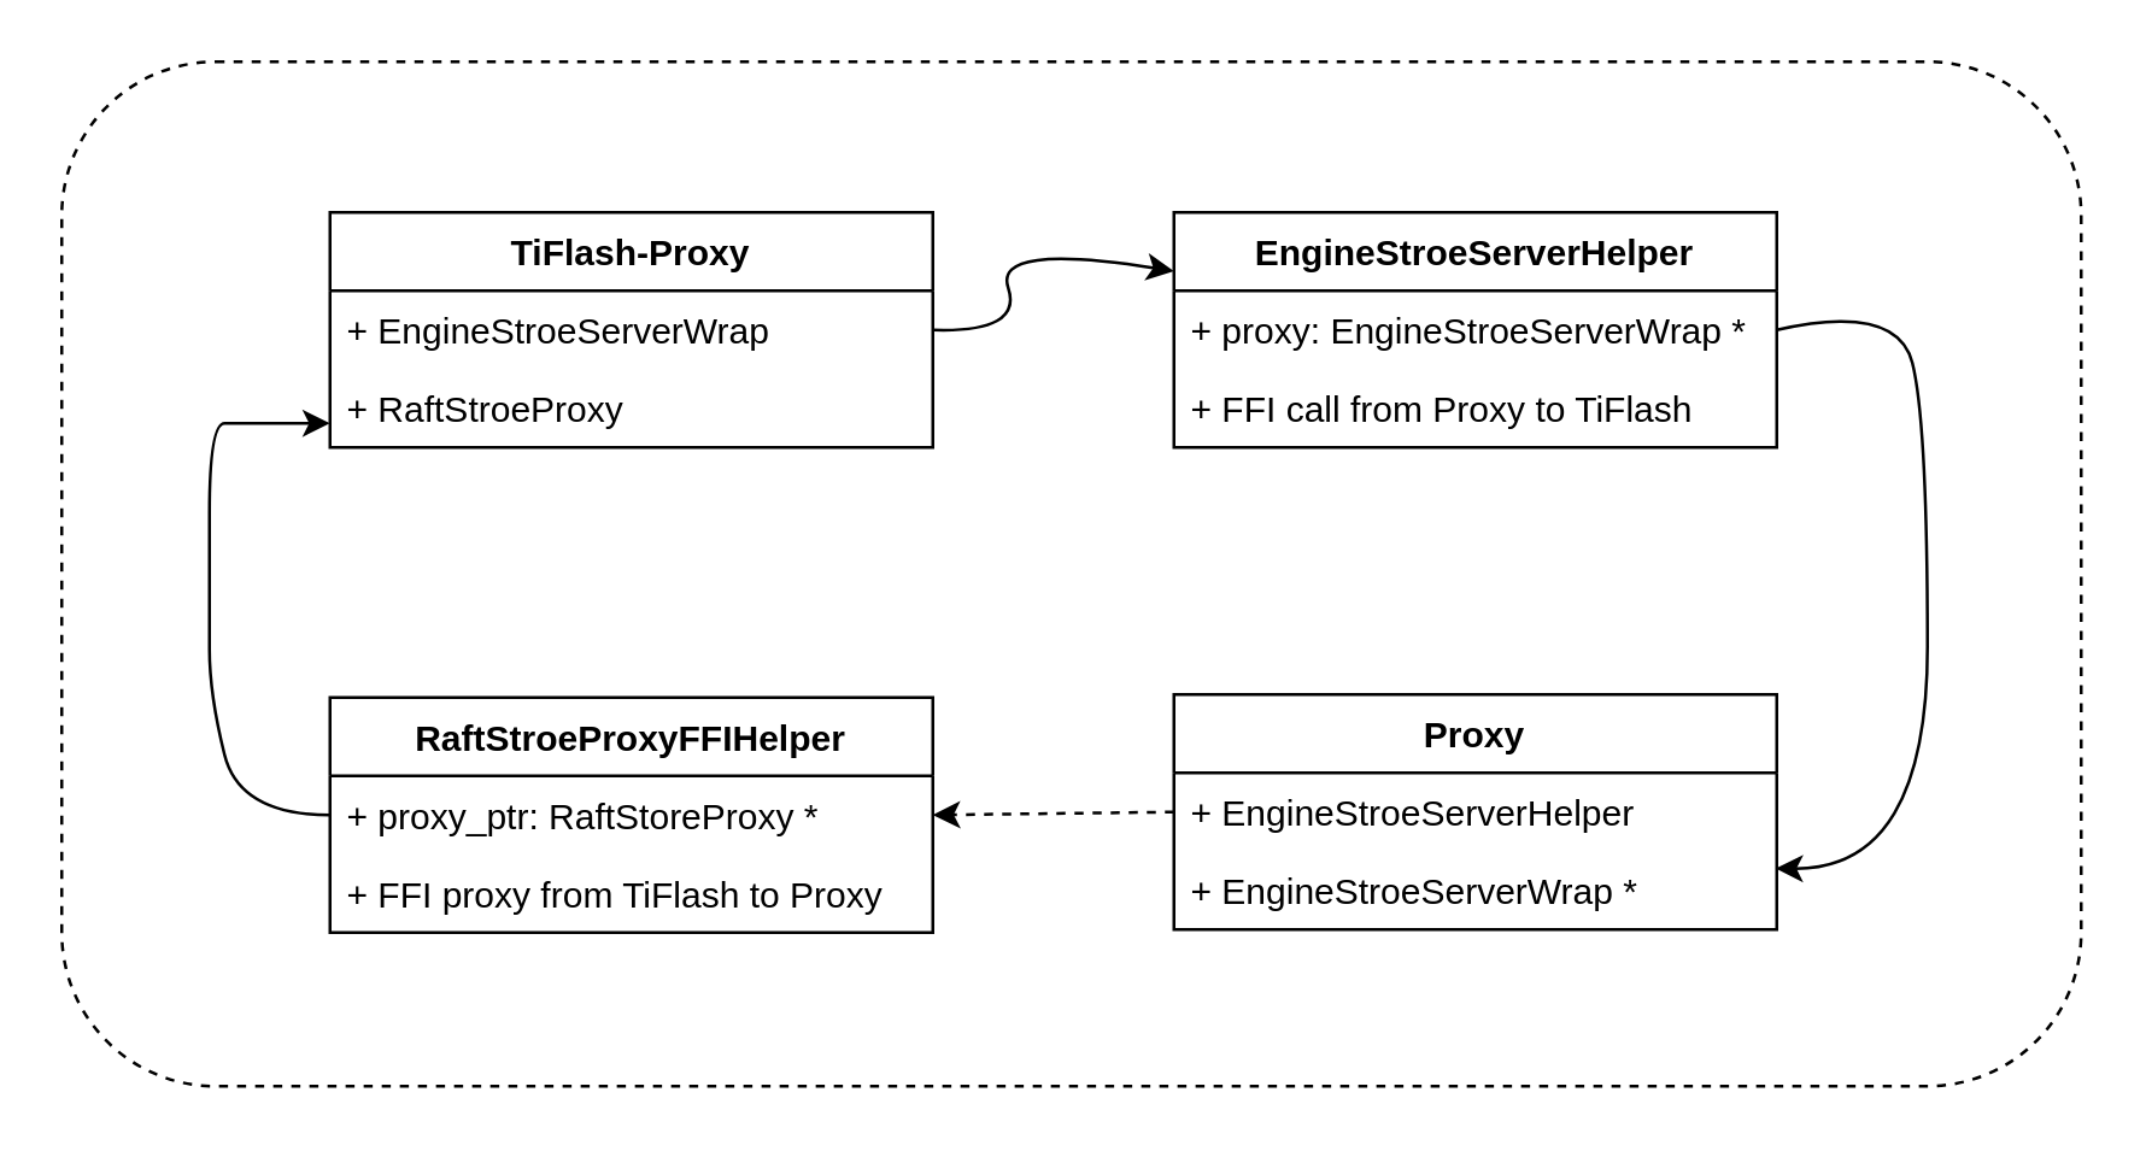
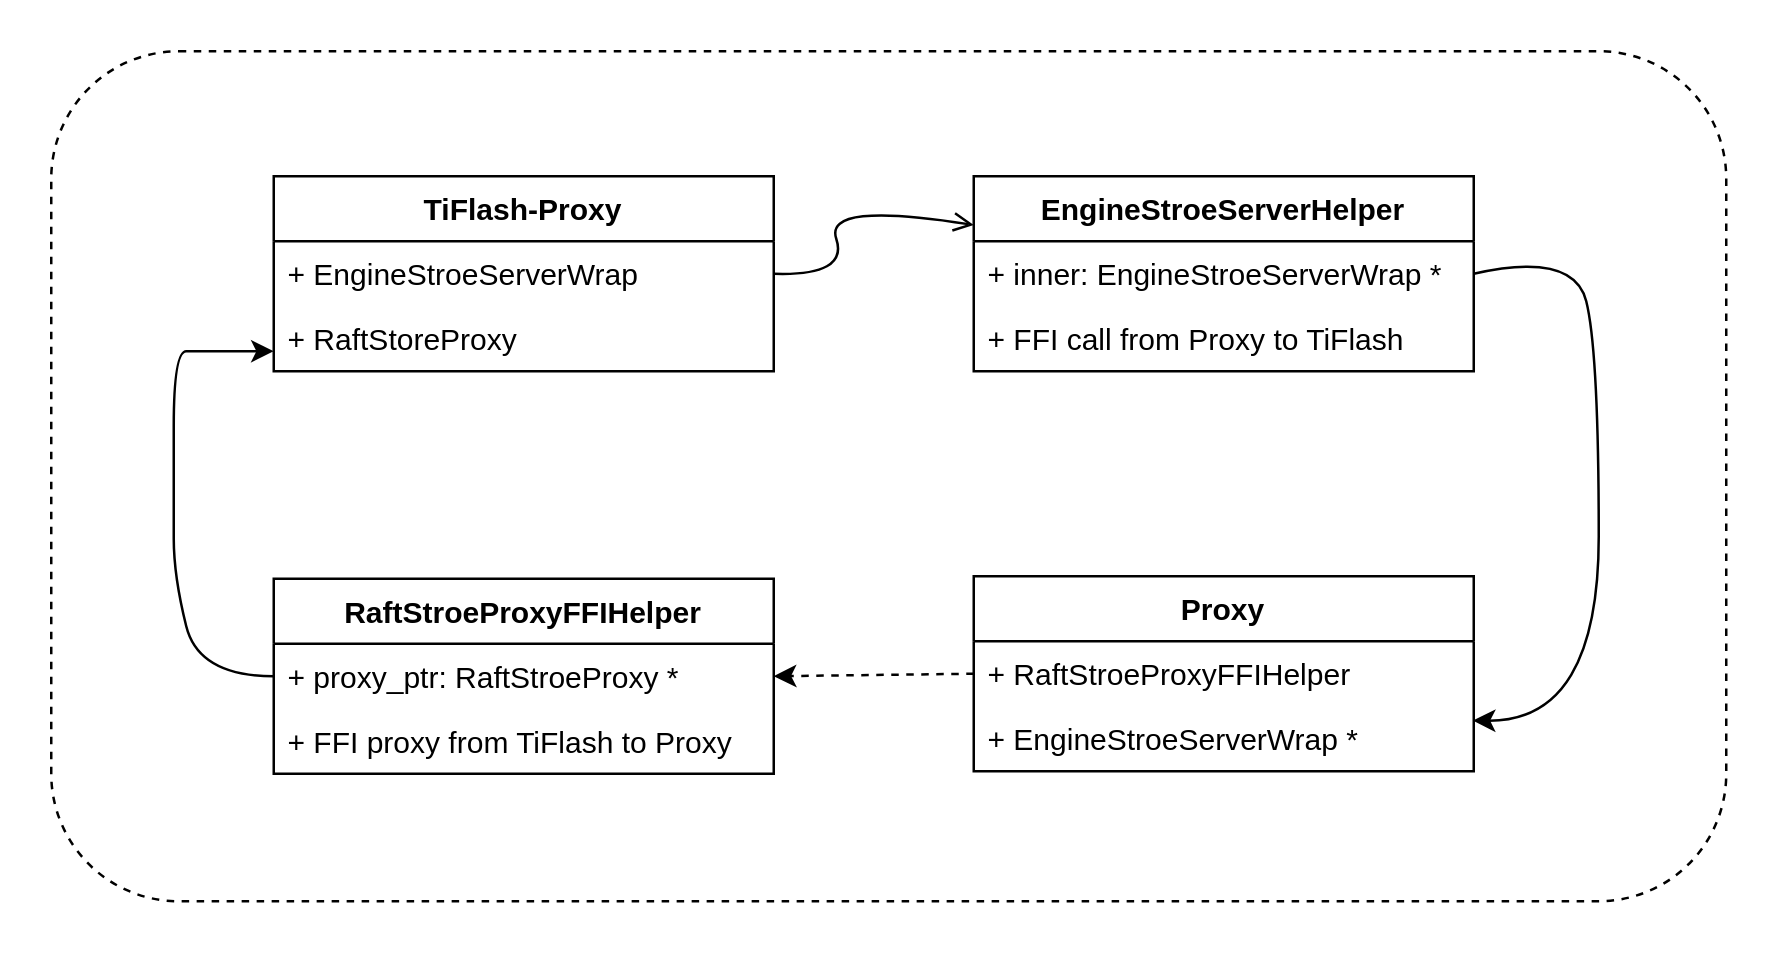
  <mxCell id="0" />
  <mxCell id="1" parent="0" />
  <mxCell id="2" value="TiFlash-Proxy" style="swimlane;fontStyle=1;align=center;verticalAlign=top;childLayout=stackLayout;horizontal=1;startSize=26;horizontalStack=0;resizeParent=1;resizeParentMax=0;resizeLast=0;collapsible=1;marginBottom=0;" diagramCategory="uml" diagramName="Class" vertex="1" parent="1"><mxGeometry x="109" y="70" width="200" height="78" as="geometry" /></mxCell>
  <mxCell id="3" value="+ EngineStroeServerWrap" style="text;strokeColor=none;fillColor=none;align=left;verticalAlign=top;spacingLeft=4;spacingRight=4;overflow=hidden;rotatable=0;points=[[0,0.5],[1,0.5]];portConstraint=eastwest;" vertex="1" parent="2"><mxGeometry y="26" width="200" height="26" as="geometry" /></mxCell>
- <mxCell id="4" value="+ RaftStroeProxy" style="text;strokeColor=none;fillColor=none;align=left;verticalAlign=top;spacingLeft=4;spacingRight=4;overflow=hidden;rotatable=0;points=[[0,0.5],[1,0.5]];portConstraint=eastwest;" vertex="1" parent="2"><mxGeometry y="52" width="200" height="26" as="geometry" /></mxCell>
+ <mxCell id="4" value="+ RaftStoreProxy" style="text;strokeColor=none;fillColor=none;align=left;verticalAlign=top;spacingLeft=4;spacingRight=4;overflow=hidden;rotatable=0;points=[[0,0.5],[1,0.5]];portConstraint=eastwest;" vertex="1" parent="2"><mxGeometry y="52" width="200" height="26" as="geometry" /></mxCell>
  <mxCell id="5" value="Proxy" style="swimlane;fontStyle=1;align=center;verticalAlign=top;childLayout=stackLayout;horizontal=1;startSize=26;horizontalStack=0;resizeParent=1;resizeParentMax=0;resizeLast=0;collapsible=1;marginBottom=0;" diagramCategory="uml" diagramName="Class" vertex="1" parent="1"><mxGeometry x="389" y="230" width="200" height="78" as="geometry" /></mxCell>
- <mxCell id="6" value="+ EngineStroeServerHelper" style="text;strokeColor=none;fillColor=none;align=left;verticalAlign=top;spacingLeft=4;spacingRight=4;overflow=hidden;rotatable=0;points=[[0,0.5],[1,0.5]];portConstraint=eastwest;" vertex="1" parent="5"><mxGeometry y="26" width="200" height="26" as="geometry" /></mxCell>
+ <mxCell id="6" value="+ RaftStroeProxyFFIHelper" style="text;strokeColor=none;fillColor=none;align=left;verticalAlign=top;spacingLeft=4;spacingRight=4;overflow=hidden;rotatable=0;points=[[0,0.5],[1,0.5]];portConstraint=eastwest;" vertex="1" parent="5"><mxGeometry y="26" width="200" height="26" as="geometry" /></mxCell>
  <mxCell id="7" value="+ EngineStroeServerWrap *" style="text;strokeColor=none;fillColor=none;align=left;verticalAlign=top;spacingLeft=4;spacingRight=4;overflow=hidden;rotatable=0;points=[[0,0.5],[1,0.5]];portConstraint=eastwest;" vertex="1" parent="5"><mxGeometry y="52" width="200" height="26" as="geometry" /></mxCell>
- <mxCell id="8" value="" style="curved=1;endArrow=classic;html=1;exitX=1;exitY=0.5;exitDx=0;exitDy=0;entryX=0;entryY=0.25;entryDx=0;entryDy=0;" diagramCategory="general" diagramName="curved" edge="1" parent="1" source="3" target="15"><mxGeometry width="50" height="50" relative="1" as="geometry"><mxPoint x="339" y="134" as="sourcePoint" /><mxPoint x="389" y="84" as="targetPoint" /><Array as="points"><mxPoint x="339" y="110" /><mxPoint x="329" y="80" /></Array></mxGeometry></mxCell>
+ <mxCell id="8" value="" style="curved=1;endArrow=open;html=1;exitX=1;exitY=0.5;exitDx=0;exitDy=0;entryX=0;entryY=0.25;entryDx=0;entryDy=0;" diagramCategory="general" diagramName="curved" edge="1" parent="1" source="3" target="15"><mxGeometry width="50" height="50" relative="1" as="geometry"><mxPoint x="339" y="134" as="sourcePoint" /><mxPoint x="389" y="84" as="targetPoint" /><Array as="points"><mxPoint x="339" y="110" /><mxPoint x="329" y="80" /></Array></mxGeometry></mxCell>
  <mxCell id="9" value="" style="curved=1;endArrow=classic;html=1;exitX=1;exitY=0.5;exitDx=0;exitDy=0;entryX=0.998;entryY=0.22;entryDx=0;entryDy=0;entryPerimeter=0;" diagramCategory="general" diagramName="curved" edge="1" parent="1" source="16" target="7"><mxGeometry width="50" height="50" relative="1" as="geometry"><mxPoint x="579" y="169" as="sourcePoint" /><mxPoint x="659" y="144" as="targetPoint" /><Array as="points"><mxPoint x="629" y="100" /><mxPoint x="639" y="140" /><mxPoint x="639" y="288" /></Array></mxGeometry></mxCell>
  <mxCell id="10" value="" style="endArrow=classic;html=1;exitX=0;exitY=0.5;exitDx=0;exitDy=0;entryX=1;entryY=0.5;entryDx=0;entryDy=0;dashed=1;" diagramCategory="general" diagramName="DirectionalConnector" edge="1" parent="1" source="6" target="12"><mxGeometry width="50" height="50" relative="1" as="geometry"><mxPoint x="309" y="260" as="sourcePoint" /><mxPoint x="359" y="210" as="targetPoint" /></mxGeometry></mxCell>
  <mxCell id="11" value="RaftStroeProxyFFIHelper" style="swimlane;fontStyle=1;align=center;verticalAlign=top;childLayout=stackLayout;horizontal=1;startSize=26;horizontalStack=0;resizeParent=1;resizeParentMax=0;resizeLast=0;collapsible=1;marginBottom=0;" diagramCategory="uml" diagramName="Class" vertex="1" parent="1"><mxGeometry x="109" y="231" width="200" height="78" as="geometry" /></mxCell>
- <mxCell id="12" value="+ proxy_ptr: RaftStoreProxy *" style="text;strokeColor=none;fillColor=none;align=left;verticalAlign=top;spacingLeft=4;spacingRight=4;overflow=hidden;rotatable=0;points=[[0,0.5],[1,0.5]];portConstraint=eastwest;" vertex="1" parent="11"><mxGeometry y="26" width="200" height="26" as="geometry" /></mxCell>
+ <mxCell id="12" value="+ proxy_ptr: RaftStroeProxy *" style="text;strokeColor=none;fillColor=none;align=left;verticalAlign=top;spacingLeft=4;spacingRight=4;overflow=hidden;rotatable=0;points=[[0,0.5],[1,0.5]];portConstraint=eastwest;" vertex="1" parent="11"><mxGeometry y="26" width="200" height="26" as="geometry" /></mxCell>
  <mxCell id="13" value="+ FFI proxy from TiFlash to Proxy" style="text;strokeColor=none;fillColor=none;align=left;verticalAlign=top;spacingLeft=4;spacingRight=4;overflow=hidden;rotatable=0;points=[[0,0.5],[1,0.5]];portConstraint=eastwest;" vertex="1" parent="11"><mxGeometry y="52" width="200" height="26" as="geometry" /></mxCell>
  <mxCell id="14" value="" style="curved=1;endArrow=classic;html=1;exitX=0;exitY=0.5;exitDx=0;exitDy=0;" diagramCategory="general" diagramName="curved" edge="1" parent="1" source="12"><mxGeometry width="50" height="50" relative="1" as="geometry"><mxPoint x="59" y="190" as="sourcePoint" /><mxPoint x="109" y="140" as="targetPoint" /><Array as="points"><mxPoint x="79" y="270" /><mxPoint x="69" y="230" /><mxPoint x="69" y="200" /><mxPoint x="69" y="140" /><mxPoint x="79" y="140" /></Array></mxGeometry></mxCell>
  <mxCell id="15" value="EngineStroeServerHelper" style="swimlane;fontStyle=1;align=center;verticalAlign=top;childLayout=stackLayout;horizontal=1;startSize=26;horizontalStack=0;resizeParent=1;resizeParentMax=0;resizeLast=0;collapsible=1;marginBottom=0;" diagramCategory="uml" diagramName="Class" vertex="1" parent="1"><mxGeometry x="389" y="70" width="200" height="78" as="geometry" /></mxCell>
- <mxCell id="16" value="+ proxy: EngineStroeServerWrap *" style="text;strokeColor=none;fillColor=none;align=left;verticalAlign=top;spacingLeft=4;spacingRight=4;overflow=hidden;rotatable=0;points=[[0,0.5],[1,0.5]];portConstraint=eastwest;" vertex="1" parent="15"><mxGeometry y="26" width="200" height="26" as="geometry" /></mxCell>
+ <mxCell id="16" value="+ inner: EngineStroeServerWrap *" style="text;strokeColor=none;fillColor=none;align=left;verticalAlign=top;spacingLeft=4;spacingRight=4;overflow=hidden;rotatable=0;points=[[0,0.5],[1,0.5]];portConstraint=eastwest;" vertex="1" parent="15"><mxGeometry y="26" width="200" height="26" as="geometry" /></mxCell>
  <mxCell id="17" value="+ FFI call from Proxy to TiFlash" style="text;strokeColor=none;fillColor=none;align=left;verticalAlign=top;spacingLeft=4;spacingRight=4;overflow=hidden;rotatable=0;points=[[0,0.5],[1,0.5]];portConstraint=eastwest;" vertex="1" parent="15"><mxGeometry y="52" width="200" height="26" as="geometry" /></mxCell>
  <mxCell id="18" value="" style="rounded=1;whiteSpace=wrap;html=1;fillColor=none;dashed=1;" vertex="1" parent="1"><mxGeometry x="20" y="20" width="670" height="340" as="geometry" /></mxCell>
